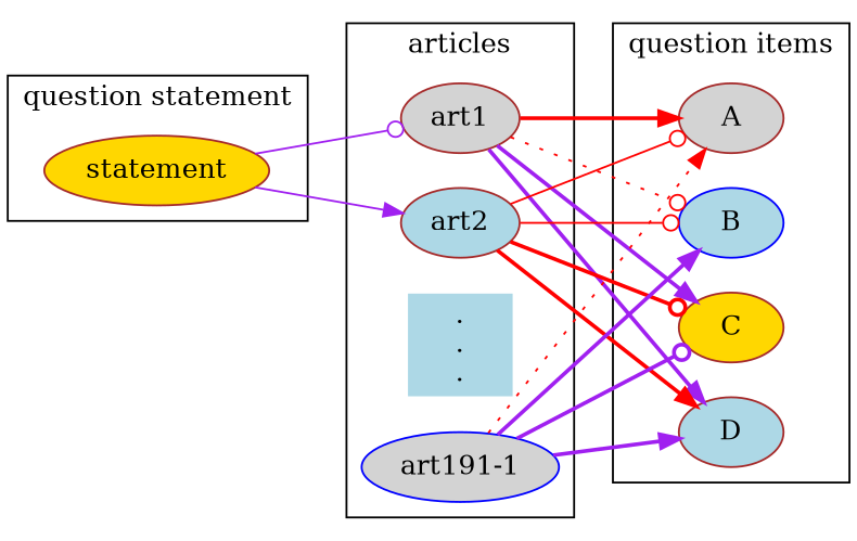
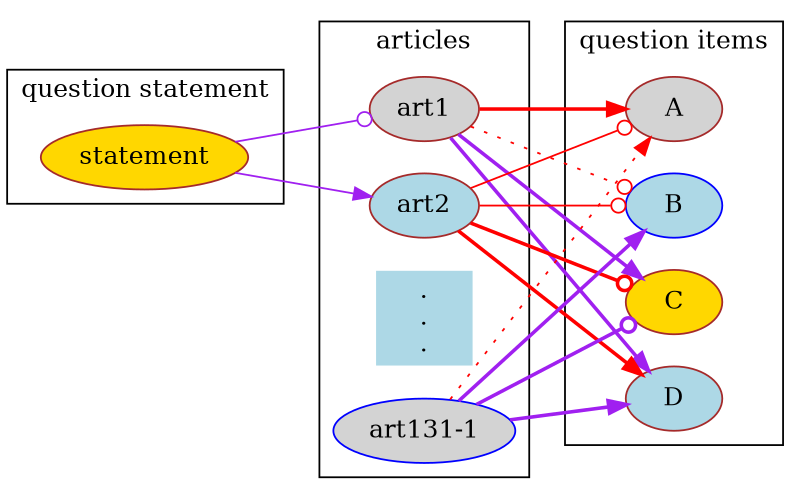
  digraph {
    rankdir=LR
    splines=line
    node [color=brown fillcolor=lightblue style=filled]
    edge [arrowhead=normal color=red style=bold]
    art1 [fillcolor=lightgrey]
    art2
    n3 [color=blue label=".\n.\n." shape=none]
-   n4 [color=blue fillcolor=lightgrey label="art191-1"]
+   n4 [color=blue fillcolor=lightgrey label="art131-1"]
    statement [fillcolor=gold]
    A [fillcolor=lightgrey]
    B [color=blue]
    C [fillcolor=gold]
    D
    subgraph cluster_1 {
      label=articles
      subgraph sub_2 {
        label=articles
        rank=same
        art1
        art2
        n3
        n4
      }
    }
    subgraph cluster_3 {
      label="question statement"
      statement
    }
    subgraph cluster_4 {
      label="question items"
      subgraph sub_5 {
        label="question items"
        rank=same
        A
        B
        C
        D
      }
    }
    art1 -> A
    art1 -> B [arrowhead=odot style=dotted]
    art1 -> C [color=purple]
    art1 -> D [color=purple]
    art2 -> A [arrowhead=odot style=solid]
    art2 -> B [arrowhead=odot style=solid]
    art2 -> C [arrowhead=odot]
    art2 -> D
    n4 -> A [style=dotted]
    n4 -> B [color=purple]
    n4 -> C [arrowhead=odot color=purple]
    n4 -> D [color=purple]
    statement -> art1 [arrowhead=odot color=purple style=solid]
    statement -> art2 [color=purple style=solid]
  }
